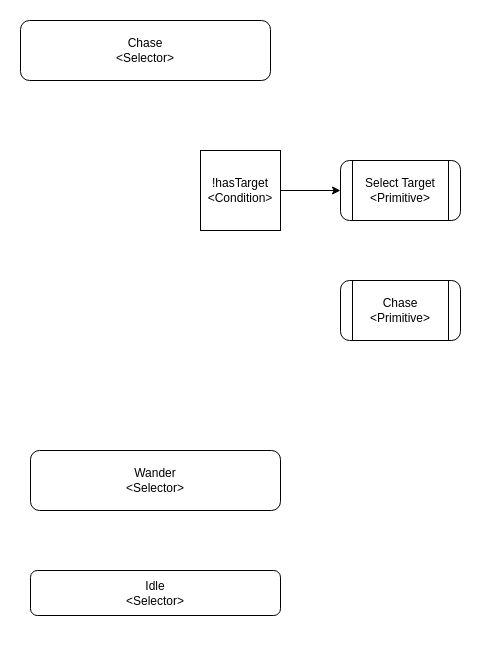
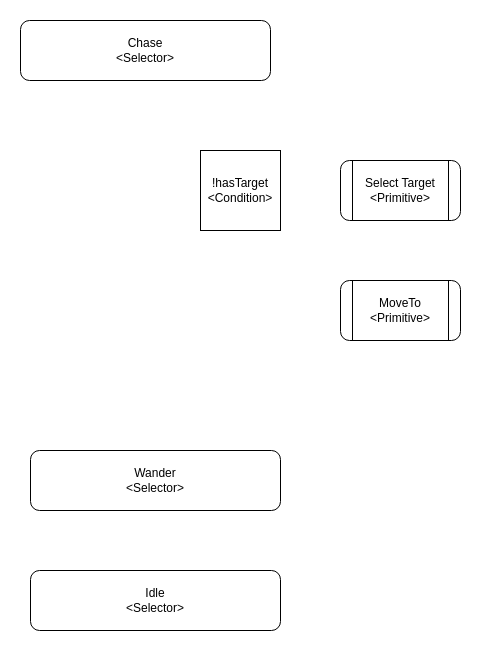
  <mxCell id="0" />
  <mxCell id="1" parent="0" />
  <mxCell id="2" value="Chase&lt;br&gt;&amp;lt;Selector&amp;gt;" style="rounded=1;whiteSpace=wrap;html=1;" vertex="1" parent="1"><mxGeometry x="20" y="20" width="250" height="60" as="geometry" /></mxCell>
  <mxCell id="3" value="Select Target&lt;br&gt;&amp;lt;Primitive&amp;gt;" style="shape=process;whiteSpace=wrap;html=1;backgroundOutline=1;rounded=1;" vertex="1" parent="1"><mxGeometry x="340" y="160" width="120" height="60" as="geometry" /></mxCell>
- <mxCell id="4" value="Chase&lt;br&gt;&amp;lt;Primitive&amp;gt;" style="shape=process;whiteSpace=wrap;html=1;backgroundOutline=1;rounded=1;" vertex="1" parent="1"><mxGeometry x="340" y="280" width="120" height="60" as="geometry" /></mxCell>
- <mxCell id="5" style="edgeStyle=orthogonalEdgeStyle;rounded=0;orthogonalLoop=1;jettySize=auto;html=1;entryX=0;entryY=0.5;entryDx=0;entryDy=0;exitX=1;exitY=0.5;exitDx=0;exitDy=0;" edge="1" parent="1" source="6" target="3"><mxGeometry relative="1" as="geometry"><mxPoint x="280" y="190" as="sourcePoint" /></mxGeometry></mxCell>
+ <mxCell id="4" value="MoveTo&lt;br&gt;&amp;lt;Primitive&amp;gt;" style="shape=process;whiteSpace=wrap;html=1;backgroundOutline=1;rounded=1;" vertex="1" parent="1"><mxGeometry x="340" y="280" width="120" height="60" as="geometry" /></mxCell>
  <mxCell id="6" value="!hasTarget&lt;br&gt;&amp;lt;Condition&amp;gt;" style="whiteSpace=wrap;html=1;aspect=fixed;" vertex="1" parent="1"><mxGeometry x="200" y="150" width="80" height="80" as="geometry" /></mxCell>
  <mxCell id="7" value="Wander&lt;br&gt;&amp;lt;Selector&amp;gt;" style="rounded=1;whiteSpace=wrap;html=1;" vertex="1" parent="1"><mxGeometry x="30" y="450" width="250" height="60" as="geometry" /></mxCell>
- <mxCell id="8" value="Idle&lt;br&gt;&amp;lt;Selector&amp;gt;" style="rounded=1;whiteSpace=wrap;html=1;" vertex="1" parent="1"><mxGeometry x="30" y="570" width="250" height="45" as="geometry" /></mxCell>
+ <mxCell id="8" value="Idle&lt;br&gt;&amp;lt;Selector&amp;gt;" style="rounded=1;whiteSpace=wrap;html=1;" vertex="1" parent="1"><mxGeometry x="30" y="570" width="250" height="60" as="geometry" /></mxCell>
